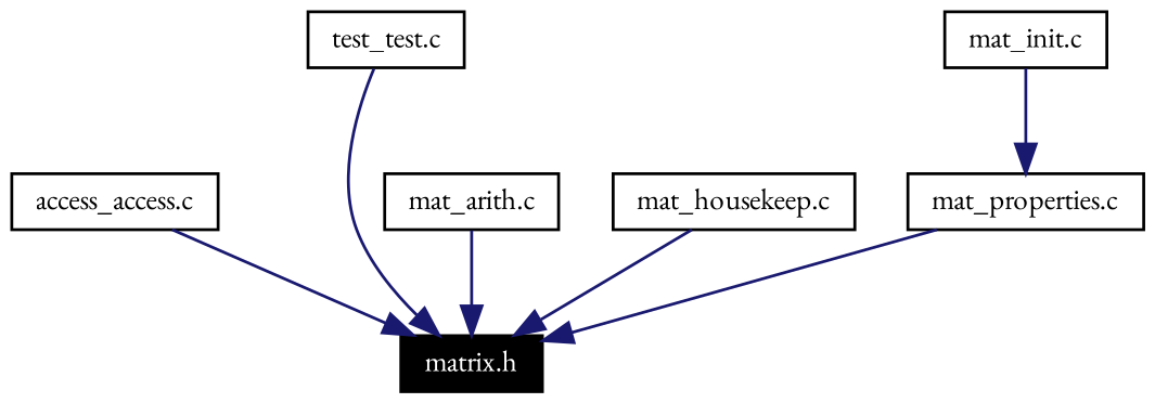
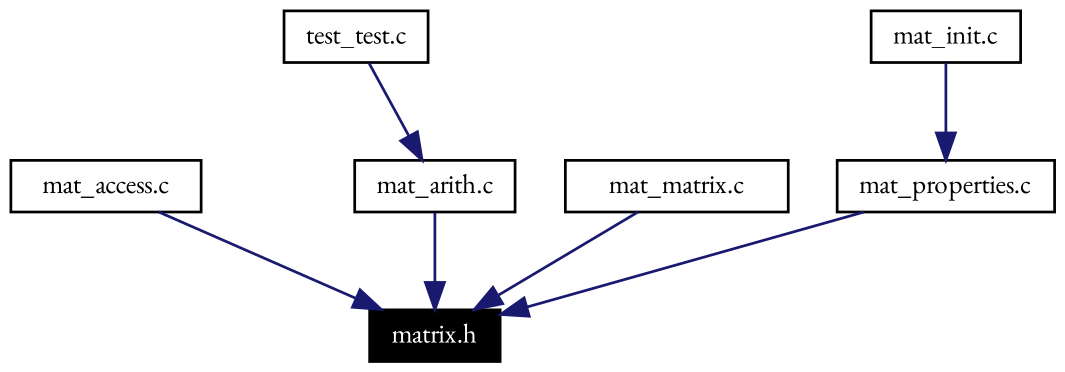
  digraph {
    fontname="EB Garamond"
    node [color=black fontname="EB Garamond" fontsize=10 shape=box]
    edge [color=midnightblue fontname="EB Garamond" fontsize=10 style=solid]
    n1 [fontcolor=white height=0.2 label="matrix.h" style=filled width=0.4]
-   n2 [height=0.2 label="access_access.c" width=0.4]
+   n2 [height=0.2 label="mat_access.c" width=0.4]
    n3 [height=0.2 label="mat_arith.c" width=0.4]
-   n4 [height=0.2 label="mat_housekeep.c" width=0.4]
+   n4 [height=0.2 label="mat_matrix.c" width=0.4]
    n5 [height=0.2 label="mat_init.c" width=0.4]
    n6 [height=0.2 label="mat_properties.c" width=0.4]
    n7 [height=0.2 label="test_test.c" width=0.4]
    n2 -> n1
    n3 -> n1
    n4 -> n1
    n5 -> n6
    n6 -> n1
-   n7 -> n1
+   n7 -> n3
  }
